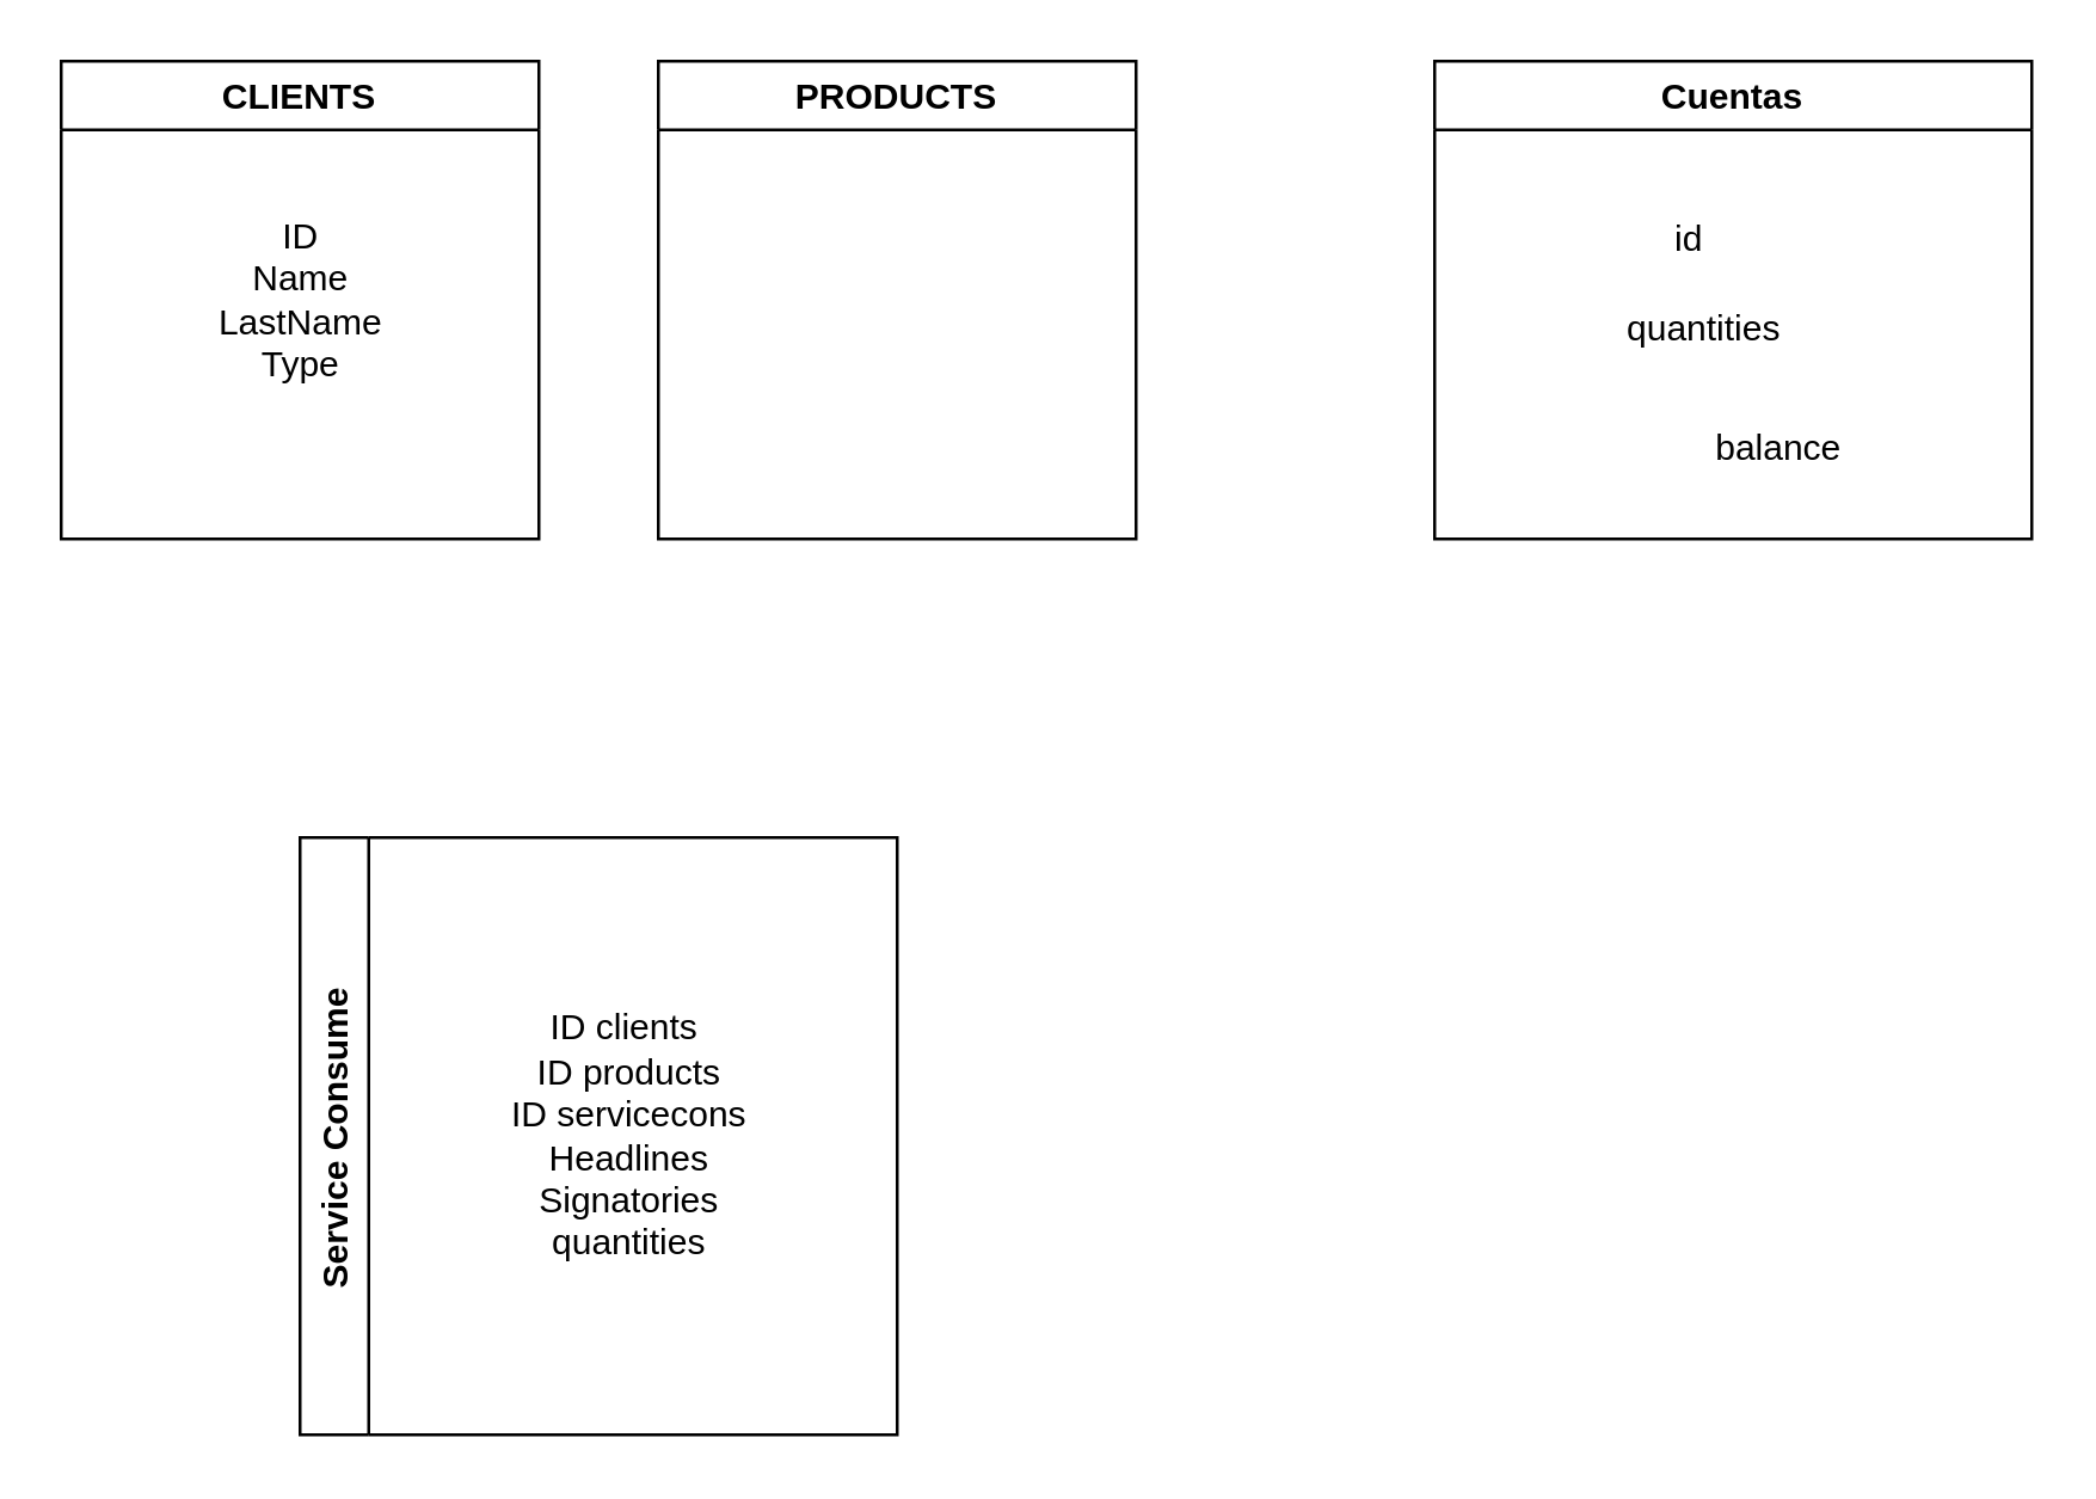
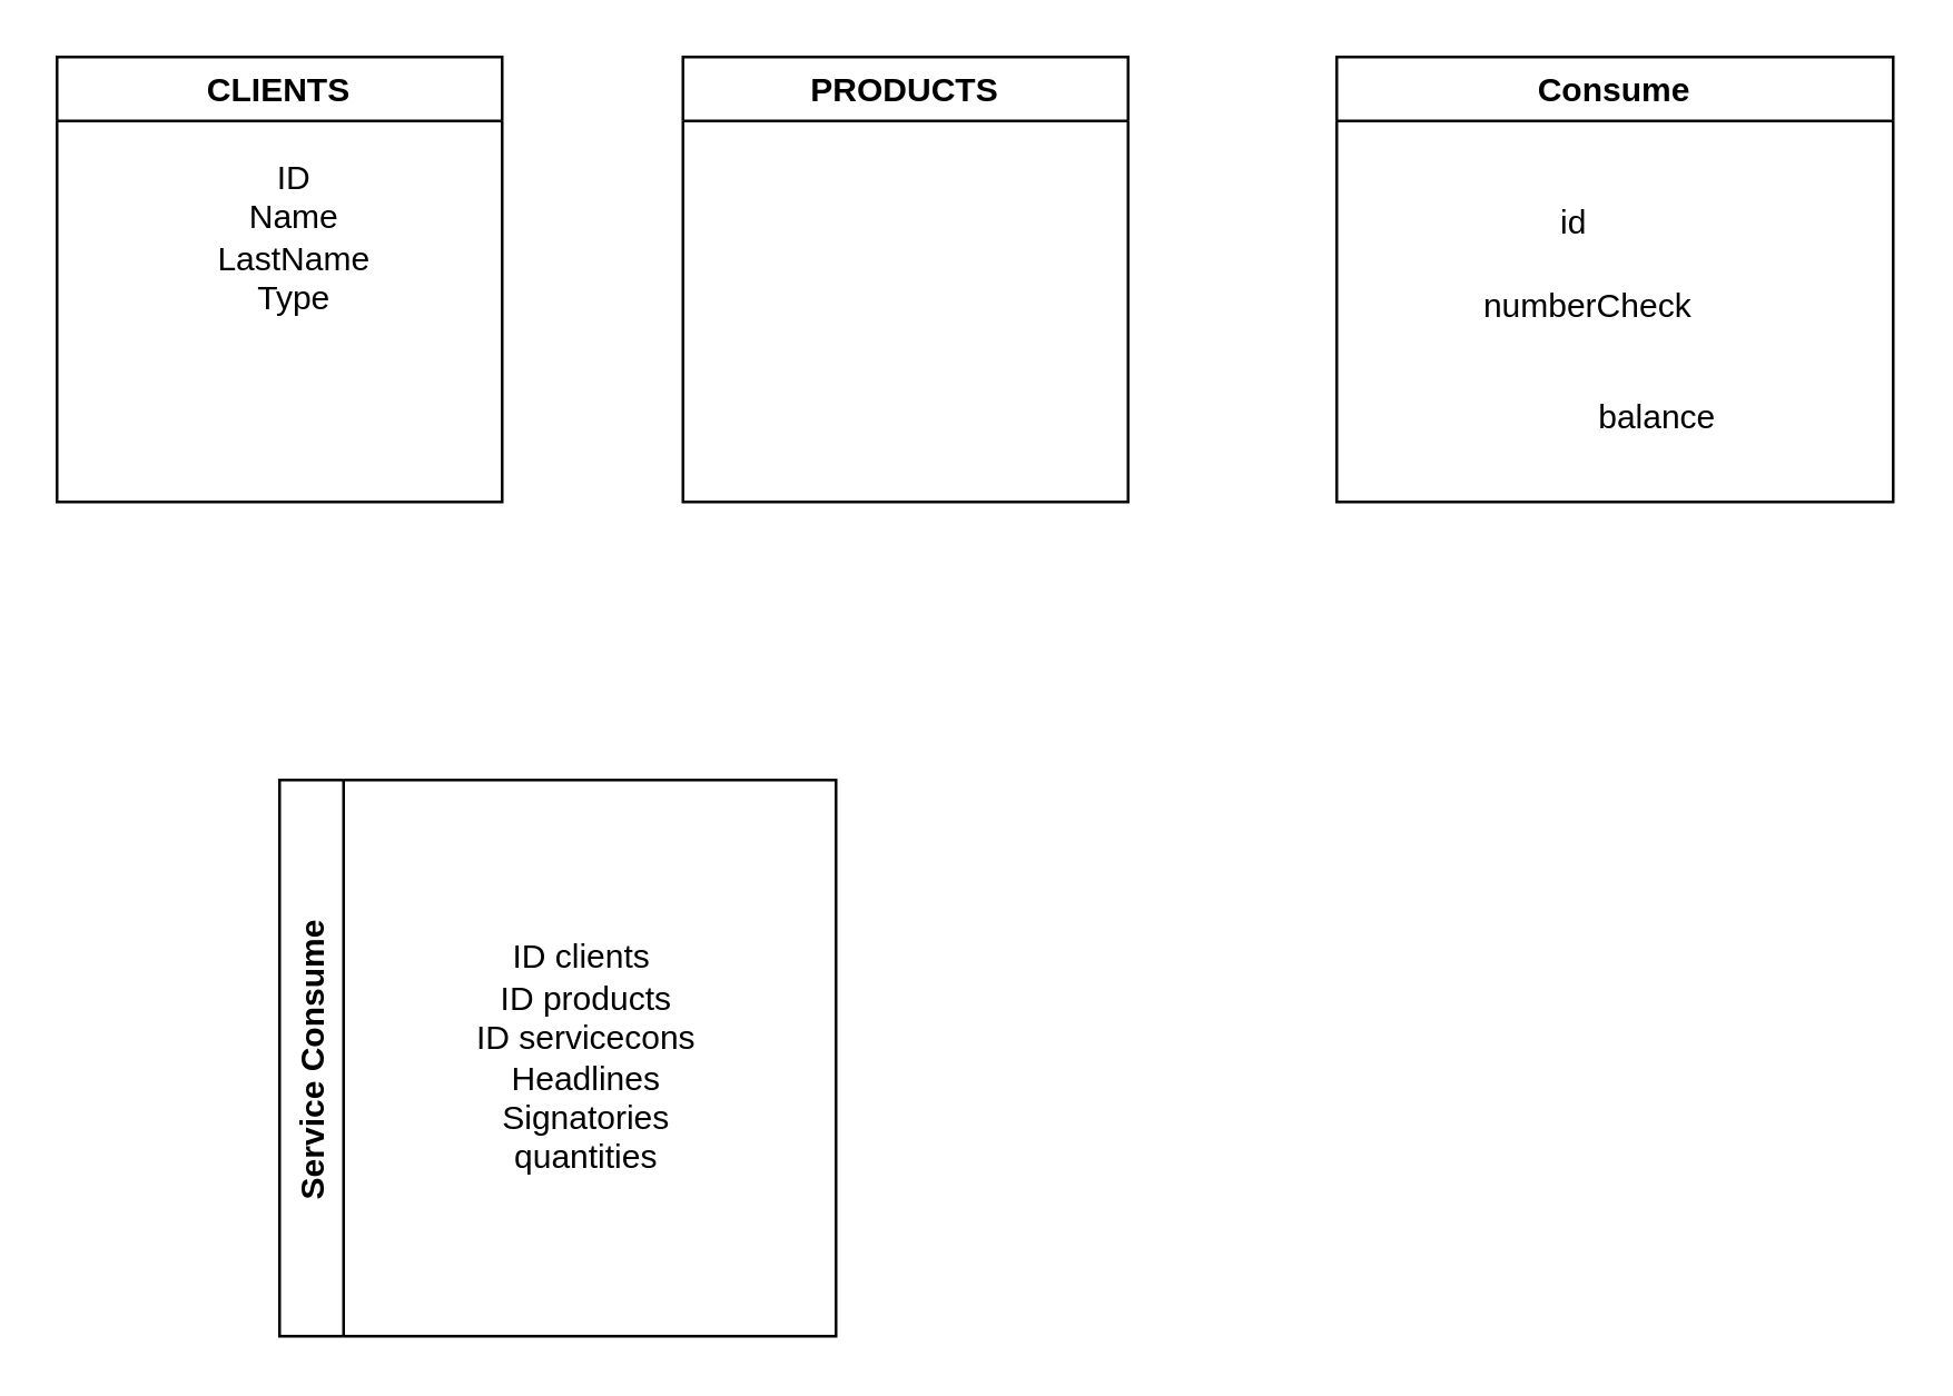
  <mxCell id="0" />
  <mxCell id="1" parent="0" />
  <mxCell id="2" value="CLIENTS" style="swimlane;" parent="1" vertex="1"><mxGeometry x="20" y="20" width="160" height="160" as="geometry" /></mxCell>
- <mxCell id="3" value="ID&lt;br&gt;Name&lt;br&gt;LastName&lt;br&gt;Type" style="text;html=1;align=center;verticalAlign=middle;resizable=0;points=[];autosize=1;strokeColor=none;fillColor=none;" parent="2" vertex="1"><mxGeometry x="45" y="50" width="70" height="60" as="geometry" /></mxCell>
- <mxCell id="4" value="PRODUCTS" style="swimlane;" parent="1" vertex="1"><mxGeometry x="220" y="20" width="160" height="160" as="geometry" /></mxCell>
+ <mxCell id="3" value="ID&lt;br&gt;Name&lt;br&gt;LastName&lt;br&gt;Type" style="text;html=1;align=center;verticalAlign=middle;resizable=0;points=[];autosize=1;strokeColor=none;fillColor=none;" parent="2" vertex="1"><mxGeometry x="50" y="35" width="70" height="60" as="geometry" /></mxCell>
+ <mxCell id="4" value="PRODUCTS" style="swimlane;" parent="1" vertex="1"><mxGeometry x="245" y="20" width="160" height="160" as="geometry" /></mxCell>
  <mxCell id="5" value="Service Consume" style="swimlane;horizontal=0;" parent="1" vertex="1"><mxGeometry x="100" y="280" width="200" height="200" as="geometry" /></mxCell>
  <mxCell id="6" value="ID clients&amp;nbsp;&lt;br&gt;ID products&lt;br&gt;ID servicecons&lt;br&gt;Headlines&lt;br&gt;Signatories&lt;br&gt;quantities&lt;br&gt;" style="text;html=1;align=center;verticalAlign=middle;resizable=0;points=[];autosize=1;strokeColor=none;fillColor=none;" parent="5" vertex="1"><mxGeometry x="65" y="55" width="90" height="90" as="geometry" /></mxCell>
- <mxCell id="7" value="Cuentas" style="swimlane;" parent="1" vertex="1"><mxGeometry x="480" y="20" width="200" height="160" as="geometry" /></mxCell>
- <mxCell id="8" value="quantities" style="text;html=1;align=center;verticalAlign=middle;resizable=0;points=[];autosize=1;strokeColor=none;fillColor=none;" parent="7" vertex="1"><mxGeometry x="45" y="80" width="90" height="20" as="geometry" /></mxCell>
+ <mxCell id="7" value="Consume" style="swimlane;" parent="1" vertex="1"><mxGeometry x="480" y="20" width="200" height="160" as="geometry" /></mxCell>
+ <mxCell id="8" value="numberCheck" style="text;html=1;align=center;verticalAlign=middle;resizable=0;points=[];autosize=1;strokeColor=none;fillColor=none;" parent="7" vertex="1"><mxGeometry x="45" y="80" width="90" height="20" as="geometry" /></mxCell>
  <mxCell id="9" value="id" style="text;html=1;align=center;verticalAlign=middle;resizable=0;points=[];autosize=1;strokeColor=none;fillColor=none;" parent="7" vertex="1"><mxGeometry x="70" y="50" width="30" height="20" as="geometry" /></mxCell>
  <mxCell id="10" value="balance" style="text;html=1;align=center;verticalAlign=middle;resizable=0;points=[];autosize=1;strokeColor=none;fillColor=none;" parent="7" vertex="1"><mxGeometry x="85" y="120" width="60" height="20" as="geometry" /></mxCell>
